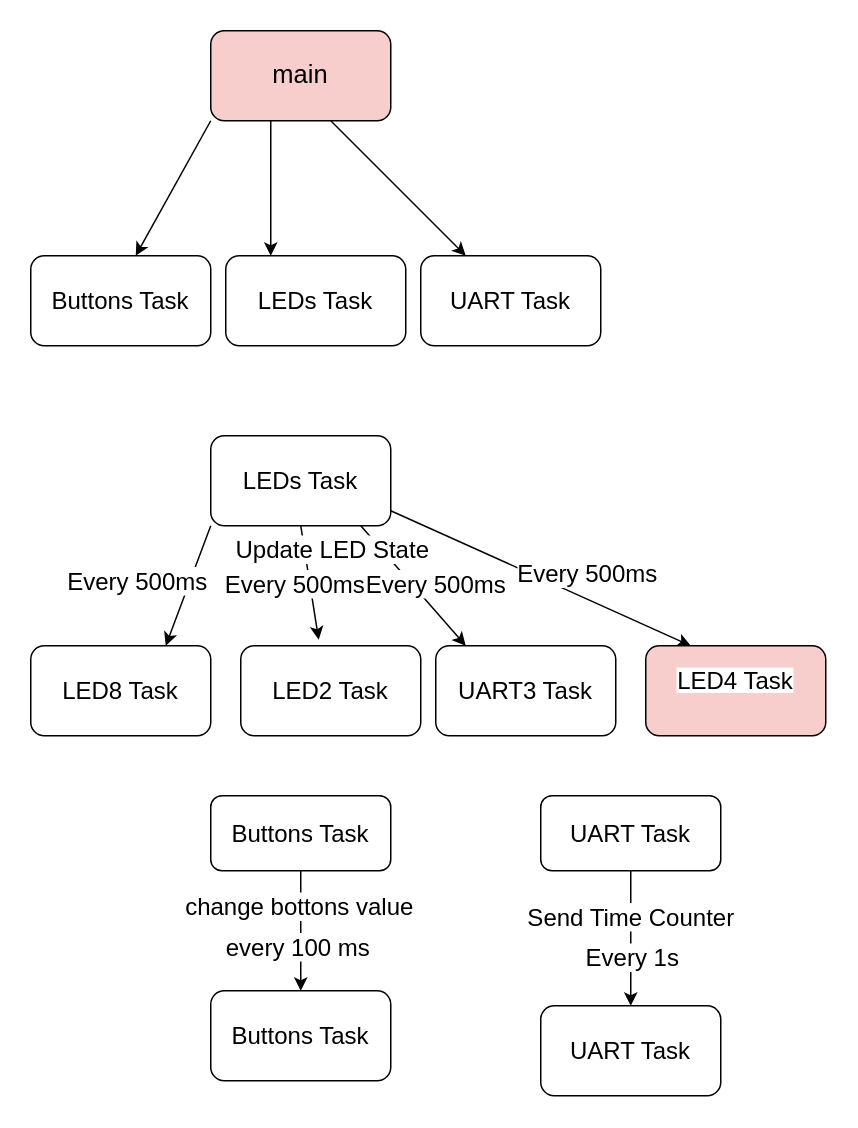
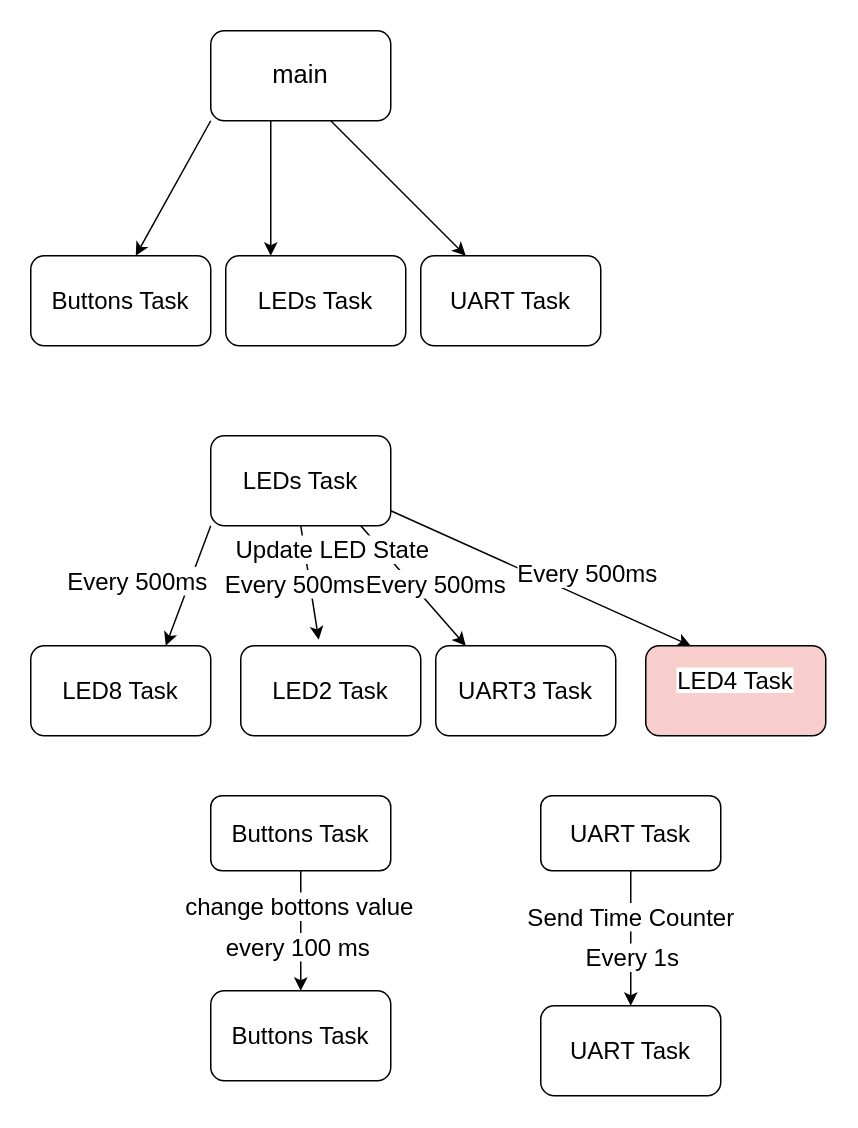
  <mxCell id="0" />
  <mxCell id="1" parent="0" />
- <mxCell id="2" value="&lt;font style=&quot;font-size: 17px;&quot;&gt;main&lt;/font&gt;" style="rounded=1;whiteSpace=wrap;html=1;fillColor=#f8cecc;" vertex="1" parent="1"><mxGeometry x="140" y="20" width="120" height="60" as="geometry" /></mxCell>
+ <mxCell id="2" value="&lt;font style=&quot;font-size: 17px;&quot;&gt;main&lt;/font&gt;" style="rounded=1;whiteSpace=wrap;html=1;" vertex="1" parent="1"><mxGeometry x="140" y="20" width="120" height="60" as="geometry" /></mxCell>
  <mxCell id="3" value="" style="endArrow=classic;html=1;rounded=0;" edge="1" parent="1"><mxGeometry width="50" height="50" relative="1" as="geometry"><mxPoint x="140" y="80" as="sourcePoint" /><mxPoint x="90" y="170" as="targetPoint" /></mxGeometry></mxCell>
  <mxCell id="4" value="&lt;span style=&quot;font-family: &amp;quot;trebuchet ms&amp;quot;, verdana, arial, sans-serif; font-size: 16px; text-align: start; text-wrap: nowrap; background-color: rgb(255, 255, 255);&quot;&gt;Buttons Task&lt;/span&gt;" style="rounded=1;whiteSpace=wrap;html=1;" vertex="1" parent="1"><mxGeometry y="170" width="120" height="60" as="geometry" x="20" /></mxCell>
  <mxCell id="5" value="&lt;span style=&quot;font-family: &amp;quot;trebuchet ms&amp;quot;, verdana, arial, sans-serif; font-size: 16px; text-align: start; text-wrap: nowrap; background-color: rgb(255, 255, 255);&quot;&gt;LEDs Task&lt;/span&gt;" style="rounded=1;whiteSpace=wrap;html=1;" vertex="1" parent="1"><mxGeometry x="150" y="170" width="120" height="60" as="geometry" /></mxCell>
  <mxCell id="6" value="" style="endArrow=classic;html=1;rounded=0;entryX=0.25;entryY=0;entryDx=0;entryDy=0;" edge="1" parent="1" target="5"><mxGeometry width="50" height="50" relative="1" as="geometry"><mxPoint x="180" y="80" as="sourcePoint" /><mxPoint x="230" y="30" as="targetPoint" /></mxGeometry></mxCell>
  <mxCell id="7" value="" style="endArrow=classic;html=1;rounded=0;entryX=0.25;entryY=0;entryDx=0;entryDy=0;" edge="1" parent="1" target="8"><mxGeometry width="50" height="50" relative="1" as="geometry"><mxPoint x="220" y="80" as="sourcePoint" /><mxPoint x="320" y="180" as="targetPoint" /></mxGeometry></mxCell>
  <mxCell id="8" value="&lt;span style=&quot;font-family: &amp;quot;trebuchet ms&amp;quot;, verdana, arial, sans-serif; font-size: 16px; text-align: start; text-wrap: nowrap; background-color: rgb(255, 255, 255);&quot;&gt;UART Task&lt;/span&gt;" style="rounded=1;whiteSpace=wrap;html=1;" vertex="1" parent="1"><mxGeometry x="280" y="170" width="120" height="60" as="geometry" /></mxCell>
  <mxCell id="9" value="&lt;span style=&quot;font-family: &amp;quot;trebuchet ms&amp;quot;, verdana, arial, sans-serif; font-size: 16px; text-align: start; text-wrap: nowrap; background-color: rgb(255, 255, 255);&quot;&gt;LEDs Task&lt;/span&gt;" style="rounded=1;whiteSpace=wrap;html=1;" vertex="1" parent="1"><mxGeometry x="140" y="290" width="120" height="60" as="geometry" /></mxCell>
  <mxCell id="10" value="" style="endArrow=classic;html=1;rounded=0;" edge="1" parent="1"><mxGeometry width="50" height="50" relative="1" as="geometry"><mxPoint x="140" y="350" as="sourcePoint" /><mxPoint x="110" y="430" as="targetPoint" /></mxGeometry></mxCell>
  <mxCell id="11" value="&lt;span style=&quot;font-family: &amp;quot;trebuchet ms&amp;quot;, verdana, arial, sans-serif; font-size: 16px; text-align: start;&quot;&gt;Every 500ms&lt;/span&gt;" style="edgeLabel;html=1;align=center;verticalAlign=middle;resizable=0;points=[];" vertex="1" connectable="0" parent="10"><mxGeometry x="-0.097" y="3" relative="1" as="geometry"><mxPoint x="-39" y="-1" as="offset" /></mxGeometry></mxCell>
  <mxCell id="12" value="" style="endArrow=classic;html=1;rounded=0;entryX=0.433;entryY=-0.067;entryDx=0;entryDy=0;entryPerimeter=0;" edge="1" parent="1" target="15"><mxGeometry width="50" height="50" relative="1" as="geometry"><mxPoint x="200" y="350" as="sourcePoint" /><mxPoint x="200" y="420" as="targetPoint" /></mxGeometry></mxCell>
  <mxCell id="13" value="&lt;span style=&quot;font-family: &amp;quot;trebuchet ms&amp;quot;, verdana, arial, sans-serif; font-size: 16px; text-align: start;&quot;&gt;Every 500ms&lt;/span&gt;" style="edgeLabel;html=1;align=center;verticalAlign=middle;resizable=0;points=[];" vertex="1" connectable="0" parent="12"><mxGeometry x="0.002" y="2" relative="1" as="geometry"><mxPoint x="-13" as="offset" /></mxGeometry></mxCell>
  <mxCell id="14" value="&lt;span style=&quot;font-family: &amp;quot;trebuchet ms&amp;quot;, verdana, arial, sans-serif; font-size: 16px; text-align: start; text-wrap: nowrap; background-color: rgb(255, 255, 255);&quot;&gt;LED8 Task&lt;/span&gt;" style="rounded=1;whiteSpace=wrap;html=1;" vertex="1" parent="1"><mxGeometry y="430" width="120" height="60" as="geometry" x="20" /></mxCell>
  <mxCell id="15" value="&lt;span style=&quot;font-family: &amp;quot;trebuchet ms&amp;quot;, verdana, arial, sans-serif; font-size: 16px; text-align: start; text-wrap: nowrap; background-color: rgb(255, 255, 255);&quot;&gt;LED2 Task&lt;/span&gt;" style="rounded=1;whiteSpace=wrap;html=1;" vertex="1" parent="1"><mxGeometry x="160" y="430" width="120" height="60" as="geometry" /></mxCell>
  <mxCell id="16" value="" style="endArrow=classic;html=1;rounded=0;" edge="1" parent="1"><mxGeometry width="50" height="50" relative="1" as="geometry"><mxPoint x="240" y="350" as="sourcePoint" /><mxPoint x="310" y="430" as="targetPoint" /></mxGeometry></mxCell>
  <mxCell id="17" value="&lt;span style=&quot;font-family: &amp;quot;trebuchet ms&amp;quot;, verdana, arial, sans-serif; font-size: 16px; text-align: start;&quot;&gt;Every 500ms&lt;/span&gt;" style="edgeLabel;html=1;align=center;verticalAlign=middle;resizable=0;points=[];" vertex="1" connectable="0" parent="16"><mxGeometry x="-0.043" relative="1" as="geometry"><mxPoint x="16" as="offset" /></mxGeometry></mxCell>
  <mxCell id="18" value="&lt;span style=&quot;font-family: &amp;quot;trebuchet ms&amp;quot;, verdana, arial, sans-serif; font-size: 16px; text-align: start; text-wrap: nowrap; background-color: rgb(255, 255, 255);&quot;&gt;UART3 Task&lt;/span&gt;" style="rounded=1;whiteSpace=wrap;html=1;" vertex="1" parent="1"><mxGeometry x="290" y="430" width="120" height="60" as="geometry" /></mxCell>
  <mxCell id="19" value="" style="endArrow=classic;html=1;rounded=0;" edge="1" parent="1"><mxGeometry width="50" height="50" relative="1" as="geometry"><mxPoint x="260" y="340" as="sourcePoint" /><mxPoint x="460" y="430" as="targetPoint" /></mxGeometry></mxCell>
  <mxCell id="20" value="&lt;span style=&quot;font-family: &amp;quot;trebuchet ms&amp;quot;, verdana, arial, sans-serif; font-size: 16px; text-align: start;&quot;&gt;Every 500ms&lt;/span&gt;" style="edgeLabel;html=1;align=center;verticalAlign=middle;resizable=0;points=[];" vertex="1" connectable="0" parent="19"><mxGeometry x="-0.083" relative="1" as="geometry"><mxPoint x="38" as="offset" /></mxGeometry></mxCell>
  <mxCell id="21" value="&lt;span style=&quot;font-family: &amp;quot;trebuchet ms&amp;quot;, verdana, arial, sans-serif; font-size: 16px; text-align: start;&quot;&gt;Update LED State&lt;/span&gt;" style="edgeLabel;html=1;align=center;verticalAlign=middle;resizable=0;points=[];" vertex="1" connectable="0" parent="19"><mxGeometry x="-0.459" y="-1" relative="1" as="geometry"><mxPoint x="-93" as="offset" /></mxGeometry></mxCell>
  <mxCell id="22" value="&#10;&lt;span style=&quot;color: rgb(0, 0, 0); font-family: &amp;quot;trebuchet ms&amp;quot;, verdana, arial, sans-serif; font-size: 16px; font-style: normal; font-variant-ligatures: normal; font-variant-caps: normal; font-weight: 400; letter-spacing: normal; orphans: 2; text-align: start; text-indent: 0px; text-transform: none; widows: 2; word-spacing: 0px; -webkit-text-stroke-width: 0px; white-space: nowrap; background-color: rgb(255, 255, 255); text-decoration-thickness: initial; text-decoration-style: initial; text-decoration-color: initial; display: inline !important; float: none;&quot;&gt;LED4 Task&lt;/span&gt;&#10;&#10;" style="rounded=1;whiteSpace=wrap;html=1;fillColor=#f8cecc;" vertex="1" parent="1"><mxGeometry x="430" y="430" width="120" height="60" as="geometry" /></mxCell>
  <mxCell id="23" value="&lt;span style=&quot;font-family: &amp;quot;trebuchet ms&amp;quot;, verdana, arial, sans-serif; font-size: 16px; text-align: start; text-wrap: nowrap; background-color: rgb(255, 255, 255);&quot;&gt;Buttons Task&lt;/span&gt;" style="rounded=1;whiteSpace=wrap;html=1;" vertex="1" parent="1"><mxGeometry x="140" y="530" width="120" height="50" as="geometry" /></mxCell>
  <mxCell id="24" value="" style="endArrow=classic;html=1;rounded=0;" edge="1" parent="1"><mxGeometry width="50" height="50" relative="1" as="geometry"><mxPoint x="200" y="580" as="sourcePoint" /><mxPoint x="200" y="660" as="targetPoint" /><Array as="points" /></mxGeometry></mxCell>
  <mxCell id="25" value="&lt;font style=&quot;font-size: 16px;&quot;&gt;every 100 ms&lt;/font&gt;" style="edgeLabel;html=1;align=center;verticalAlign=middle;resizable=0;points=[];" vertex="1" connectable="0" parent="24"><mxGeometry x="-0.12" y="-3" relative="1" as="geometry"><mxPoint y="15" as="offset" /></mxGeometry></mxCell>
  <mxCell id="26" value="&lt;font style=&quot;font-size: 16px;&quot;&gt;change bottons value&lt;/font&gt;" style="edgeLabel;html=1;align=center;verticalAlign=middle;resizable=0;points=[];" vertex="1" connectable="0" parent="24"><mxGeometry x="-0.425" y="-2" relative="1" as="geometry"><mxPoint as="offset" /></mxGeometry></mxCell>
  <mxCell id="27" value="&lt;span style=&quot;font-family: &amp;quot;trebuchet ms&amp;quot;, verdana, arial, sans-serif; font-size: 16px; text-align: start; text-wrap: nowrap; background-color: rgb(255, 255, 255);&quot;&gt;Buttons Task&lt;/span&gt;" style="rounded=1;whiteSpace=wrap;html=1;" vertex="1" parent="1"><mxGeometry x="140" y="660" width="120" height="60" as="geometry" /></mxCell>
  <mxCell id="28" style="edgeStyle=orthogonalEdgeStyle;rounded=0;orthogonalLoop=1;jettySize=auto;html=1;exitX=0.5;exitY=1;exitDx=0;exitDy=0;" edge="1" parent="1" source="31"><mxGeometry relative="1" as="geometry"><mxPoint x="420" y="670" as="targetPoint" /></mxGeometry></mxCell>
  <mxCell id="29" value="&lt;span style=&quot;font-family: &amp;quot;trebuchet ms&amp;quot;, verdana, arial, sans-serif; font-size: 16px; text-align: start;&quot;&gt;Every 1s&lt;/span&gt;" style="edgeLabel;html=1;align=center;verticalAlign=middle;resizable=0;points=[];" vertex="1" connectable="0" parent="28"><mxGeometry x="0.005" y="2" relative="1" as="geometry"><mxPoint y="14" as="offset" /></mxGeometry></mxCell>
  <mxCell id="30" value="&lt;span style=&quot;font-family: &amp;quot;trebuchet ms&amp;quot;, verdana, arial, sans-serif; font-size: 16px; text-align: start;&quot;&gt;Send Time Counter&lt;/span&gt;" style="edgeLabel;html=1;align=center;verticalAlign=middle;resizable=0;points=[];" vertex="1" connectable="0" parent="28"><mxGeometry x="-0.337" y="-1" relative="1" as="geometry"><mxPoint as="offset" /></mxGeometry></mxCell>
  <mxCell id="31" value="&lt;span style=&quot;font-family: &amp;quot;trebuchet ms&amp;quot;, verdana, arial, sans-serif; font-size: 16px; text-align: start; text-wrap: nowrap; background-color: rgb(255, 255, 255);&quot;&gt;UART Task&lt;/span&gt;" style="rounded=1;whiteSpace=wrap;html=1;" vertex="1" parent="1"><mxGeometry x="360" y="530" width="120" height="50" as="geometry" /></mxCell>
  <mxCell id="32" value="&lt;span style=&quot;font-family: &amp;quot;trebuchet ms&amp;quot;, verdana, arial, sans-serif; font-size: 16px; text-align: start; text-wrap: nowrap; background-color: rgb(255, 255, 255);&quot;&gt;UART Task&lt;/span&gt;" style="rounded=1;whiteSpace=wrap;html=1;" vertex="1" parent="1"><mxGeometry x="360" y="670" width="120" height="60" as="geometry" /></mxCell>
